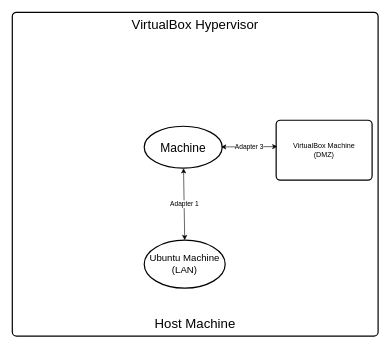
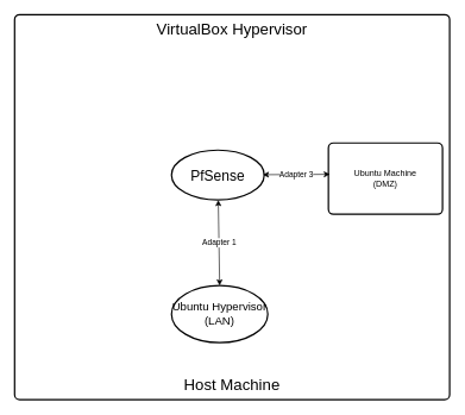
  <mxCell id="0" />
  <mxCell id="1" parent="0" />
  <mxCell id="2" value="&lt;div&gt;&lt;font style=&quot;font-size: 22px;&quot;&gt;VirtualBox Hypervisor&lt;/font&gt;&lt;/div&gt;&lt;div&gt;&lt;br&gt;&lt;/div&gt;&lt;div&gt;&lt;br&gt;&lt;/div&gt;&lt;div&gt;&lt;br&gt;&lt;/div&gt;&lt;div&gt;&lt;br&gt;&lt;/div&gt;&lt;div&gt;&lt;br&gt;&lt;/div&gt;&lt;div&gt;&lt;br&gt;&lt;/div&gt;&lt;div&gt;&lt;br&gt;&lt;/div&gt;&lt;div&gt;&lt;br&gt;&lt;/div&gt;&lt;div&gt;&lt;br&gt;&lt;/div&gt;&lt;div&gt;&lt;br&gt;&lt;/div&gt;&lt;div&gt;&lt;br&gt;&lt;/div&gt;&lt;div&gt;&lt;br&gt;&lt;/div&gt;&lt;div&gt;&lt;br&gt;&lt;/div&gt;&lt;div&gt;&lt;br&gt;&lt;/div&gt;&lt;div&gt;&lt;br&gt;&lt;/div&gt;&lt;div&gt;&lt;br&gt;&lt;/div&gt;&lt;div&gt;&lt;br&gt;&lt;/div&gt;&lt;div&gt;&lt;br&gt;&lt;/div&gt;&lt;div&gt;&lt;br&gt;&lt;/div&gt;&lt;div&gt;&lt;br&gt;&lt;/div&gt;&lt;div&gt;&lt;font style=&quot;font-size: 22px;&quot;&gt;&lt;br&gt;&lt;/font&gt;&lt;/div&gt;&lt;div&gt;&lt;font style=&quot;font-size: 22px;&quot;&gt;&lt;br&gt;&lt;/font&gt;&lt;/div&gt;&lt;div&gt;&lt;font style=&quot;font-size: 22px;&quot;&gt;&lt;br&gt;&lt;/font&gt;&lt;/div&gt;&lt;div&gt;&lt;font style=&quot;font-size: 22px;&quot;&gt;&lt;br&gt;&lt;/font&gt;&lt;/div&gt;&lt;div&gt;&lt;font style=&quot;font-size: 22px;&quot;&gt;&lt;br&gt;&lt;/font&gt;&lt;/div&gt;&lt;div&gt;&lt;font style=&quot;font-size: 22px;&quot;&gt;&lt;br&gt;&lt;/font&gt;&lt;/div&gt;&lt;div&gt;&lt;font style=&quot;font-size: 22px;&quot;&gt;&lt;br&gt;&lt;/font&gt;&lt;/div&gt;&lt;div&gt;&lt;font style=&quot;font-size: 22px;&quot;&gt;Host Machine&lt;/font&gt;&lt;/div&gt;" style="rounded=1;whiteSpace=wrap;html=1;absoluteArcSize=1;arcSize=14;strokeWidth=2;" vertex="1" parent="1"><mxGeometry x="20" y="20" width="610" height="540" as="geometry" /></mxCell>
- <mxCell id="3" value="&lt;div&gt;&lt;font style=&quot;font-size: 16px;&quot;&gt;Ubuntu Machine&lt;/font&gt;&lt;/div&gt;&lt;div&gt;&lt;font style=&quot;font-size: 16px;&quot;&gt;(LAN)&lt;/font&gt;&lt;/div&gt;" style="strokeWidth=2;html=1;shape=mxgraph.flowchart.start_1;whiteSpace=wrap;" vertex="1" parent="1"><mxGeometry x="240" y="400" width="135" height="80" as="geometry" /></mxCell>
- <mxCell id="4" value="&lt;div&gt;VirtualBox Machine&lt;/div&gt;&lt;div&gt;(DMZ)&lt;/div&gt;" style="rounded=1;whiteSpace=wrap;html=1;absoluteArcSize=1;arcSize=14;strokeWidth=2;" vertex="1" parent="1"><mxGeometry x="460" y="200" width="160" height="100" as="geometry" /></mxCell>
+ <mxCell id="3" value="&lt;div&gt;&lt;font style=&quot;font-size: 16px;&quot;&gt;Ubuntu Hypervisor&lt;/font&gt;&lt;/div&gt;&lt;div&gt;&lt;font style=&quot;font-size: 16px;&quot;&gt;(LAN)&lt;/font&gt;&lt;/div&gt;" style="strokeWidth=2;html=1;shape=mxgraph.flowchart.start_1;whiteSpace=wrap;" vertex="1" parent="1"><mxGeometry x="240" y="400" width="135" height="80" as="geometry" /></mxCell>
+ <mxCell id="4" value="&lt;div&gt;Ubuntu Machine&lt;/div&gt;&lt;div&gt;(DMZ)&lt;/div&gt;" style="rounded=1;whiteSpace=wrap;html=1;absoluteArcSize=1;arcSize=14;strokeWidth=2;" vertex="1" parent="1"><mxGeometry x="460" y="200" width="160" height="100" as="geometry" /></mxCell>
  <mxCell id="5" value="Adapter 1" style="endArrow=classic;startArrow=classic;html=1;rounded=0;exitX=0.5;exitY=0;exitDx=0;exitDy=0;exitPerimeter=0;" edge="1" parent="1" source="3" target="6"><mxGeometry width="50" height="50" relative="1" as="geometry"><mxPoint x="308" y="310" as="sourcePoint" /><mxPoint x="290" y="170" as="targetPoint" /></mxGeometry></mxCell>
- <mxCell id="6" value="&lt;font style=&quot;font-size: 20px;&quot;&gt;Machine&lt;/font&gt;" style="strokeWidth=2;html=1;shape=mxgraph.flowchart.start_1;whiteSpace=wrap;" vertex="1" parent="1"><mxGeometry x="240" y="210" width="130" height="70" as="geometry" /></mxCell>
+ <mxCell id="6" value="&lt;font style=&quot;font-size: 20px;&quot;&gt;PfSense&lt;/font&gt;" style="strokeWidth=2;html=1;shape=mxgraph.flowchart.start_1;whiteSpace=wrap;" vertex="1" parent="1"><mxGeometry x="240" y="210" width="130" height="70" as="geometry" /></mxCell>
  <mxCell id="7" value="Adapter 3" style="endArrow=classic;startArrow=classic;html=1;rounded=0;entryX=0.013;entryY=0.44;entryDx=0;entryDy=0;entryPerimeter=0;exitX=0.992;exitY=0.686;exitDx=0;exitDy=0;exitPerimeter=0;" edge="1" parent="1" target="4"><mxGeometry width="50" height="50" relative="1" as="geometry"><mxPoint x="368" y="244.5" as="sourcePoint" /><mxPoint x="450" y="245.48" as="targetPoint" /></mxGeometry></mxCell>
